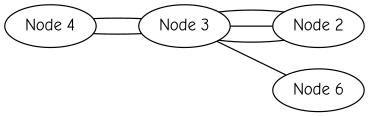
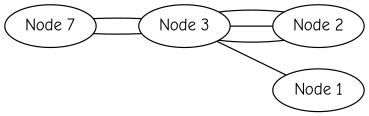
  graph {
    fontname="Comic Neue"
    rankdir=LR
    node [fontname="Comic Neue"]
    edge [fontname="Comic Neue"]
-   "Node 4"
+   "Node 4" [label="Node 7"]
    "Node 3"
    "Node 2"
-   "Node 1" [label="Node 6"]
+   "Node 1"
    "Node 4" -- "Node 3"
    "Node 3" -- "Node 4"
    "Node 3" -- "Node 2"
    "Node 3" -- "Node 2"
    "Node 3" -- "Node 1"
    "Node 2" -- "Node 3"
  }
